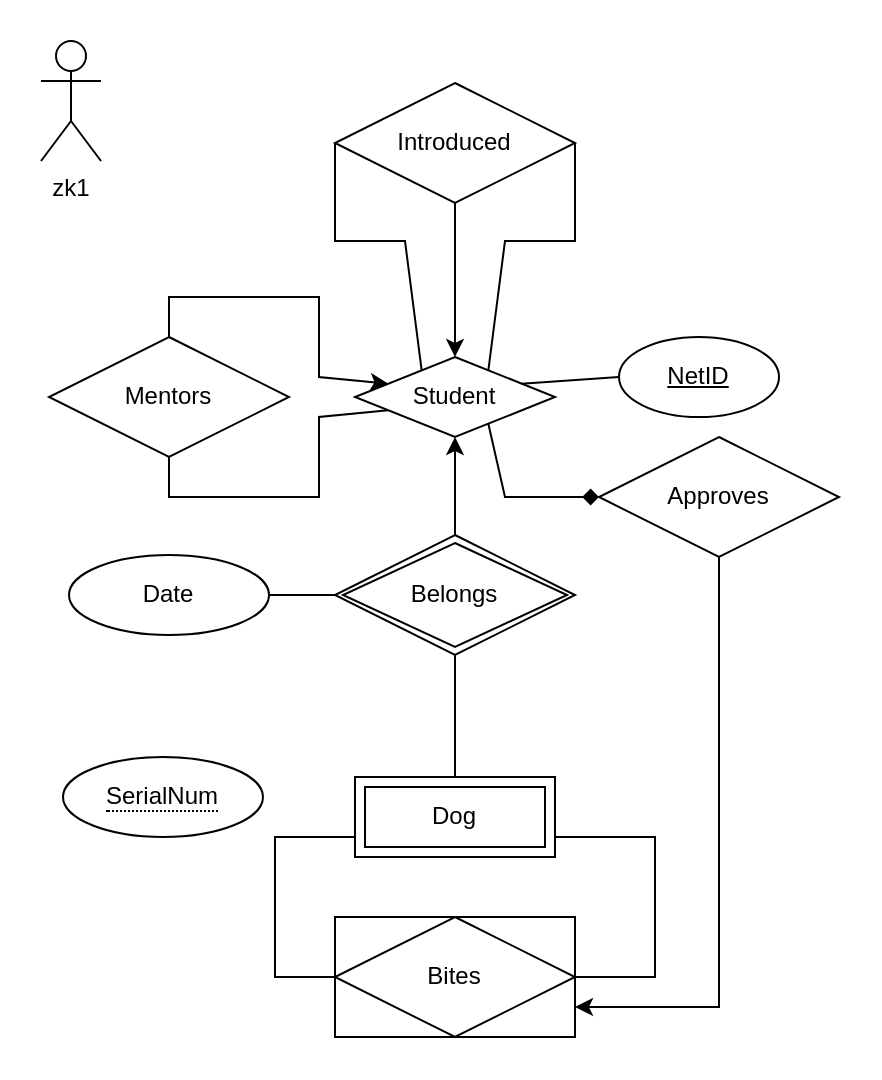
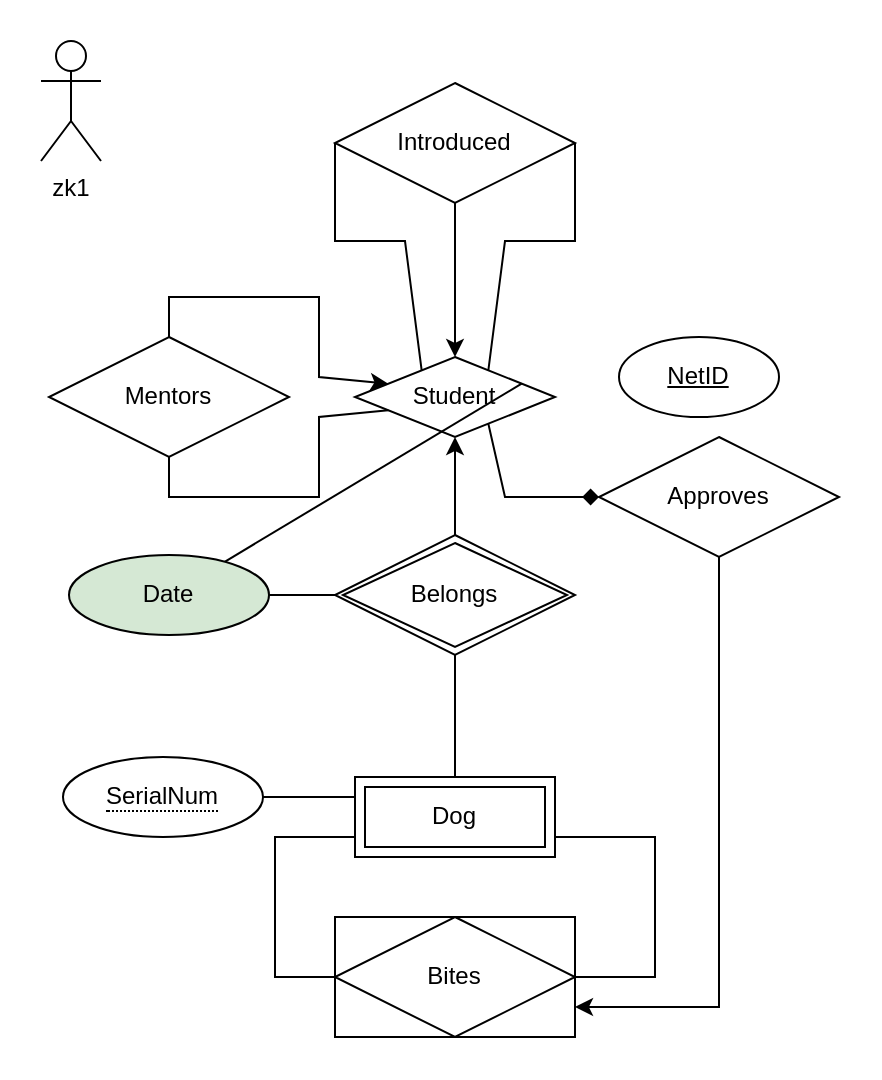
  <mxCell id="0" />
  <mxCell id="1" parent="0" />
  <mxCell id="2" value="Student" style="rhombus;whiteSpace=wrap;html=1;align=center;" parent="1" vertex="1"><mxGeometry x="177" y="178" width="100" height="40" as="geometry" /></mxCell>
  <mxCell id="3" value="NetID" style="ellipse;whiteSpace=wrap;html=1;align=center;fontStyle=4;" parent="1" vertex="1"><mxGeometry x="309" y="168" width="80" height="40" as="geometry" /></mxCell>
  <mxCell id="4" value="" style="endArrow=none;html=1;entryX=0;entryY=0.5;entryDx=0;entryDy=0;exitX=0;exitY=0.75;exitDx=0;exitDy=0;rounded=0;" parent="1" source="15" target="14" edge="1"><mxGeometry width="50" height="50" relative="1" as="geometry"><mxPoint x="107" y="496" as="sourcePoint" /><mxPoint x="207" y="496" as="targetPoint" /><Array as="points"><mxPoint x="137" y="418" /><mxPoint x="137" y="488" /></Array></mxGeometry></mxCell>
- <mxCell id="5" value="" style="endArrow=none;html=1;entryX=0;entryY=0.5;entryDx=0;entryDy=0;exitX=1;exitY=0.25;exitDx=0;exitDy=0;" parent="1" source="2" target="3" edge="1"><mxGeometry width="50" height="50" relative="1" as="geometry"><mxPoint x="7" y="298" as="sourcePoint" /><mxPoint x="57" y="248" as="targetPoint" /></mxGeometry></mxCell>
+ <mxCell id="5" value="" style="endArrow=none;html=1;exitX=1;exitY=0.25;exitDx=0;exitDy=0;" parent="1" source="2" target="7" edge="1"><mxGeometry width="50" height="50" relative="1" as="geometry"><mxPoint x="7" y="298" as="sourcePoint" /><mxPoint x="57" y="248" as="targetPoint" /></mxGeometry></mxCell>
  <mxCell id="6" value="" style="endArrow=none;html=1;entryX=0.5;entryY=0;entryDx=0;entryDy=0;exitX=0.5;exitY=1;exitDx=0;exitDy=0;" parent="1" source="13" target="15" edge="1"><mxGeometry width="50" height="50" relative="1" as="geometry"><mxPoint x="227" y="318" as="sourcePoint" /><mxPoint x="227" y="388" as="targetPoint" /><Array as="points" /></mxGeometry></mxCell>
- <mxCell id="7" value="Date" style="ellipse;whiteSpace=wrap;html=1;align=center;" parent="1" vertex="1"><mxGeometry x="34" y="277" width="100" height="40" as="geometry" /></mxCell>
+ <mxCell id="7" value="Date" style="ellipse;whiteSpace=wrap;html=1;align=center;fillColor=#d5e8d4;" parent="1" vertex="1"><mxGeometry x="34" y="277" width="100" height="40" as="geometry" /></mxCell>
  <mxCell id="8" value="" style="endArrow=none;html=1;exitX=1;exitY=0.5;exitDx=0;exitDy=0;entryX=0;entryY=0.5;entryDx=0;entryDy=0;" parent="1" source="7" edge="1"><mxGeometry width="50" height="50" relative="1" as="geometry"><mxPoint x="64" y="747" as="sourcePoint" /><mxPoint x="167" y="297" as="targetPoint" /><Array as="points" /></mxGeometry></mxCell>
+ <mxCell id="9" value="" style="endArrow=none;html=1;entryX=0;entryY=0.25;entryDx=0;entryDy=0;exitX=1;exitY=0.5;exitDx=0;exitDy=0;" parent="1" source="12" target="15" edge="1"><mxGeometry width="50" height="50" relative="1" as="geometry"><mxPoint x="137" y="405" as="sourcePoint" /><mxPoint x="177" y="398" as="targetPoint" /><Array as="points" /></mxGeometry></mxCell>
  <mxCell id="10" value="" style="endArrow=classic;html=1;entryX=0.5;entryY=1;entryDx=0;entryDy=0;rounded=0;exitX=0.5;exitY=0;exitDx=0;exitDy=0;" parent="1" source="13" target="2" edge="1"><mxGeometry width="50" height="50" relative="1" as="geometry"><mxPoint x="227" y="268" as="sourcePoint" /><mxPoint x="187" y="208" as="targetPoint" /><Array as="points" /></mxGeometry></mxCell>
  <mxCell id="11" value="zk1" style="shape=umlActor;verticalLabelPosition=bottom;verticalAlign=top;html=1;outlineConnect=0;" parent="1" vertex="1"><mxGeometry x="20" y="20" width="30" height="60" as="geometry" /></mxCell>
  <mxCell id="12" value="&lt;span style=&quot;border-bottom: 1px dotted&quot;&gt;SerialNum&lt;/span&gt;" style="ellipse;whiteSpace=wrap;html=1;align=center;" parent="1" vertex="1"><mxGeometry x="31" y="378" width="100" height="40" as="geometry" /></mxCell>
  <mxCell id="13" value="Belongs" style="shape=rhombus;double=1;perimeter=rhombusPerimeter;whiteSpace=wrap;html=1;align=center;" parent="1" vertex="1"><mxGeometry x="167" y="267" width="120" height="60" as="geometry" /></mxCell>
  <mxCell id="14" value="Bites" style="shape=rhombus;perimeter=rhombusPerimeter;whiteSpace=wrap;html=1;align=center;" parent="1" vertex="1"><mxGeometry x="167" y="458" width="120" height="60" as="geometry" /></mxCell>
  <mxCell id="15" value="Dog" style="shape=ext;margin=3;double=1;whiteSpace=wrap;html=1;align=center;" parent="1" vertex="1"><mxGeometry x="177" y="388" width="100" height="40" as="geometry" /></mxCell>
  <mxCell id="16" value="" style="endArrow=none;html=1;entryX=1;entryY=0.5;entryDx=0;entryDy=0;exitX=1;exitY=0.75;exitDx=0;exitDy=0;rounded=0;" parent="1" source="15" target="14" edge="1"><mxGeometry width="50" height="50" relative="1" as="geometry"><mxPoint x="187" y="428" as="sourcePoint" /><mxPoint x="177" y="498" as="targetPoint" /><Array as="points"><mxPoint x="327" y="418" /><mxPoint x="327" y="488" /></Array></mxGeometry></mxCell>
  <mxCell id="17" value="" style="whiteSpace=wrap;html=1;align=center;fillColor=none;" parent="1" vertex="1"><mxGeometry x="167" y="458" width="120" height="60" as="geometry" /></mxCell>
  <mxCell id="18" value="Approves" style="shape=rhombus;perimeter=rhombusPerimeter;whiteSpace=wrap;html=1;align=center;fillColor=none;" parent="1" vertex="1"><mxGeometry x="299" y="218" width="120" height="60" as="geometry" /></mxCell>
  <mxCell id="19" value="" style="endArrow=diamond;html=1;entryX=0;entryY=0.5;entryDx=0;entryDy=0;rounded=0;exitX=0.75;exitY=1;exitDx=0;exitDy=0;" parent="1" source="2" target="18" edge="1"><mxGeometry width="50" height="50" relative="1" as="geometry"><mxPoint x="141" y="408" as="sourcePoint" /><mxPoint x="260" y="248" as="targetPoint" /><Array as="points"><mxPoint x="252" y="248" /></Array></mxGeometry></mxCell>
  <mxCell id="20" value="" style="endArrow=classic;html=1;rounded=0;exitX=0.5;exitY=1;exitDx=0;exitDy=0;entryX=1;entryY=0.75;entryDx=0;entryDy=0;" parent="1" source="18" target="17" edge="1"><mxGeometry width="50" height="50" relative="1" as="geometry"><mxPoint x="277" y="668" as="sourcePoint" /><mxPoint x="37" y="938" as="targetPoint" /><Array as="points"><mxPoint x="359" y="503" /></Array></mxGeometry></mxCell>
  <mxCell id="21" value="Mentors" style="shape=rhombus;perimeter=rhombusPerimeter;whiteSpace=wrap;html=1;align=center;fillColor=none;" parent="1" vertex="1"><mxGeometry x="24" y="168" width="120" height="60" as="geometry" /></mxCell>
  <mxCell id="22" value="" style="endArrow=classic;html=1;rounded=0;exitX=0.5;exitY=0;exitDx=0;exitDy=0;entryX=0;entryY=0.25;entryDx=0;entryDy=0;" parent="1" source="21" target="2" edge="1"><mxGeometry width="50" height="50" relative="1" as="geometry"><mxPoint x="84" y="173" as="sourcePoint" /><mxPoint x="202" y="178" as="targetPoint" /><Array as="points"><mxPoint x="84" y="148" /><mxPoint x="159" y="148" /><mxPoint x="159" y="188" /></Array></mxGeometry></mxCell>
  <mxCell id="23" value="" style="endArrow=none;html=1;exitX=0.5;exitY=1;exitDx=0;exitDy=0;entryX=0;entryY=0.75;entryDx=0;entryDy=0;rounded=0;" parent="1" source="21" target="2" edge="1"><mxGeometry width="50" height="50" relative="1" as="geometry"><mxPoint x="144" y="307" as="sourcePoint" /><mxPoint x="177" y="307" as="targetPoint" /><Array as="points"><mxPoint x="84" y="248" /><mxPoint x="159" y="248" /><mxPoint x="159" y="208" /></Array></mxGeometry></mxCell>
  <mxCell id="24" value="Introduced" style="shape=rhombus;perimeter=rhombusPerimeter;whiteSpace=wrap;html=1;align=center;" parent="1" vertex="1"><mxGeometry x="167" y="41" width="120" height="60" as="geometry" /></mxCell>
  <mxCell id="25" value="" style="endArrow=classic;html=1;entryX=0.5;entryY=0;entryDx=0;entryDy=0;rounded=0;exitX=0.5;exitY=1;exitDx=0;exitDy=0;" parent="1" source="24" target="2" edge="1"><mxGeometry width="50" height="50" relative="1" as="geometry"><mxPoint x="237" y="277" as="sourcePoint" /><mxPoint x="237" y="228" as="targetPoint" /><Array as="points" /></mxGeometry></mxCell>
  <mxCell id="26" value="" style="endArrow=none;html=1;exitX=1;exitY=0.5;exitDx=0;exitDy=0;entryX=0.75;entryY=0;entryDx=0;entryDy=0;rounded=0;" parent="1" source="24" target="2" edge="1"><mxGeometry width="50" height="50" relative="1" as="geometry"><mxPoint x="289" y="71" as="sourcePoint" /><mxPoint x="259" y="180" as="targetPoint" /><Array as="points"><mxPoint x="287" y="120" /><mxPoint x="252" y="120" /></Array></mxGeometry></mxCell>
  <mxCell id="27" value="" style="endArrow=none;html=1;exitX=0;exitY=0.5;exitDx=0;exitDy=0;entryX=0.25;entryY=0;entryDx=0;entryDy=0;rounded=0;" parent="1" source="24" target="2" edge="1"><mxGeometry width="50" height="50" relative="1" as="geometry"><mxPoint x="299" y="81" as="sourcePoint" /><mxPoint x="269" y="190" as="targetPoint" /><Array as="points"><mxPoint x="167" y="120" /><mxPoint x="202" y="120" /></Array></mxGeometry></mxCell>
